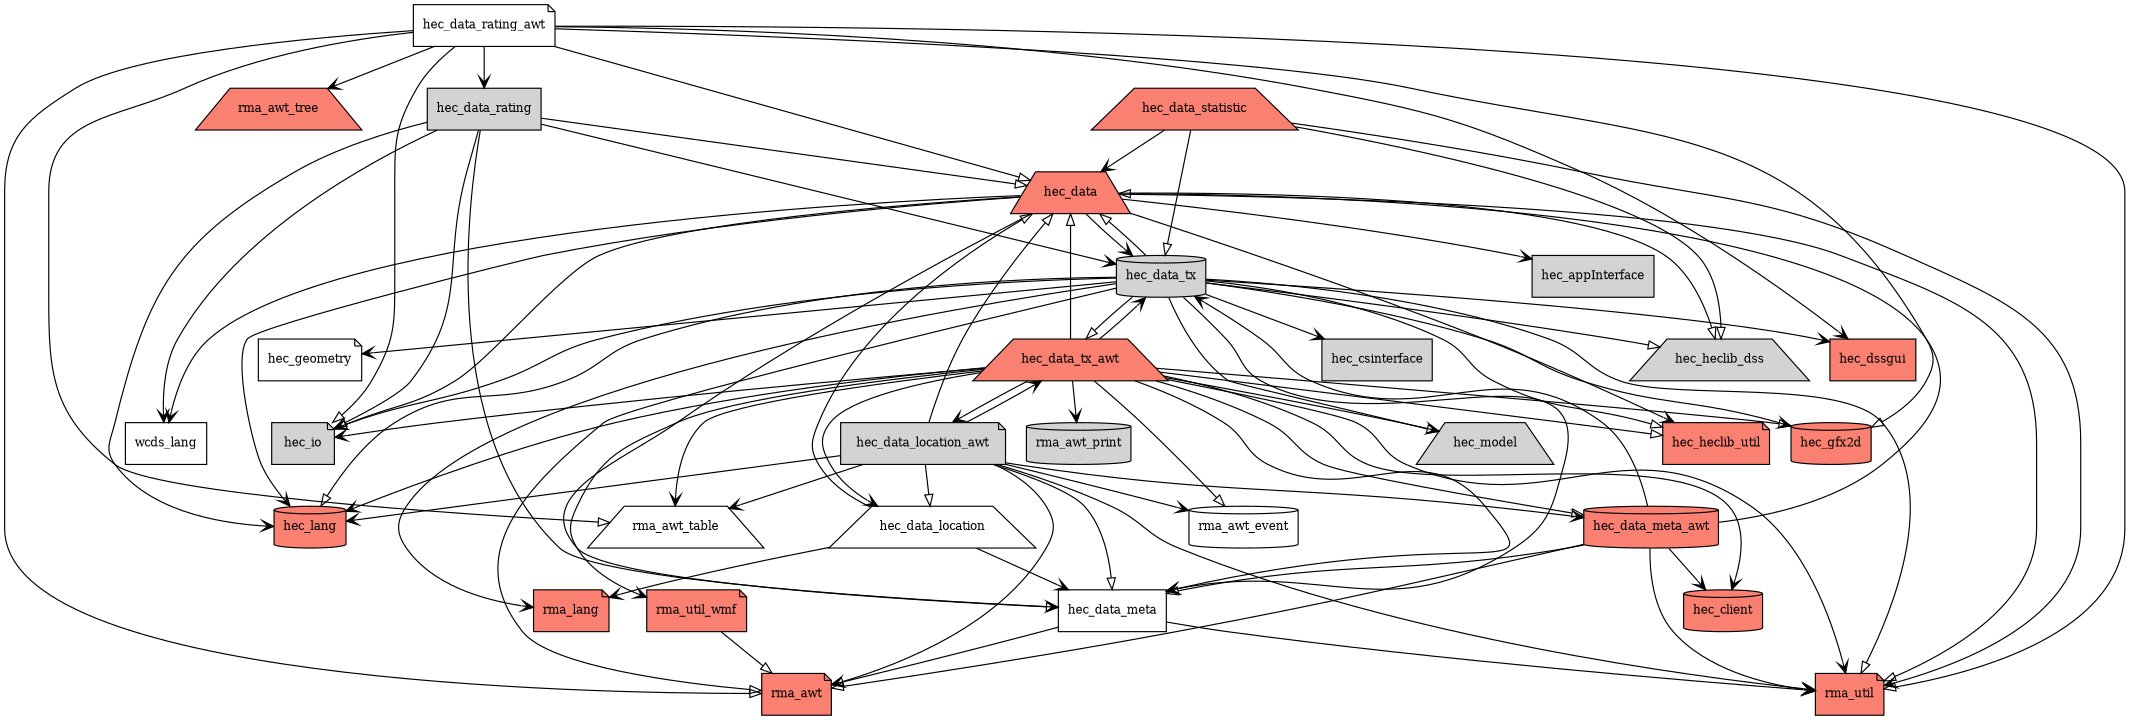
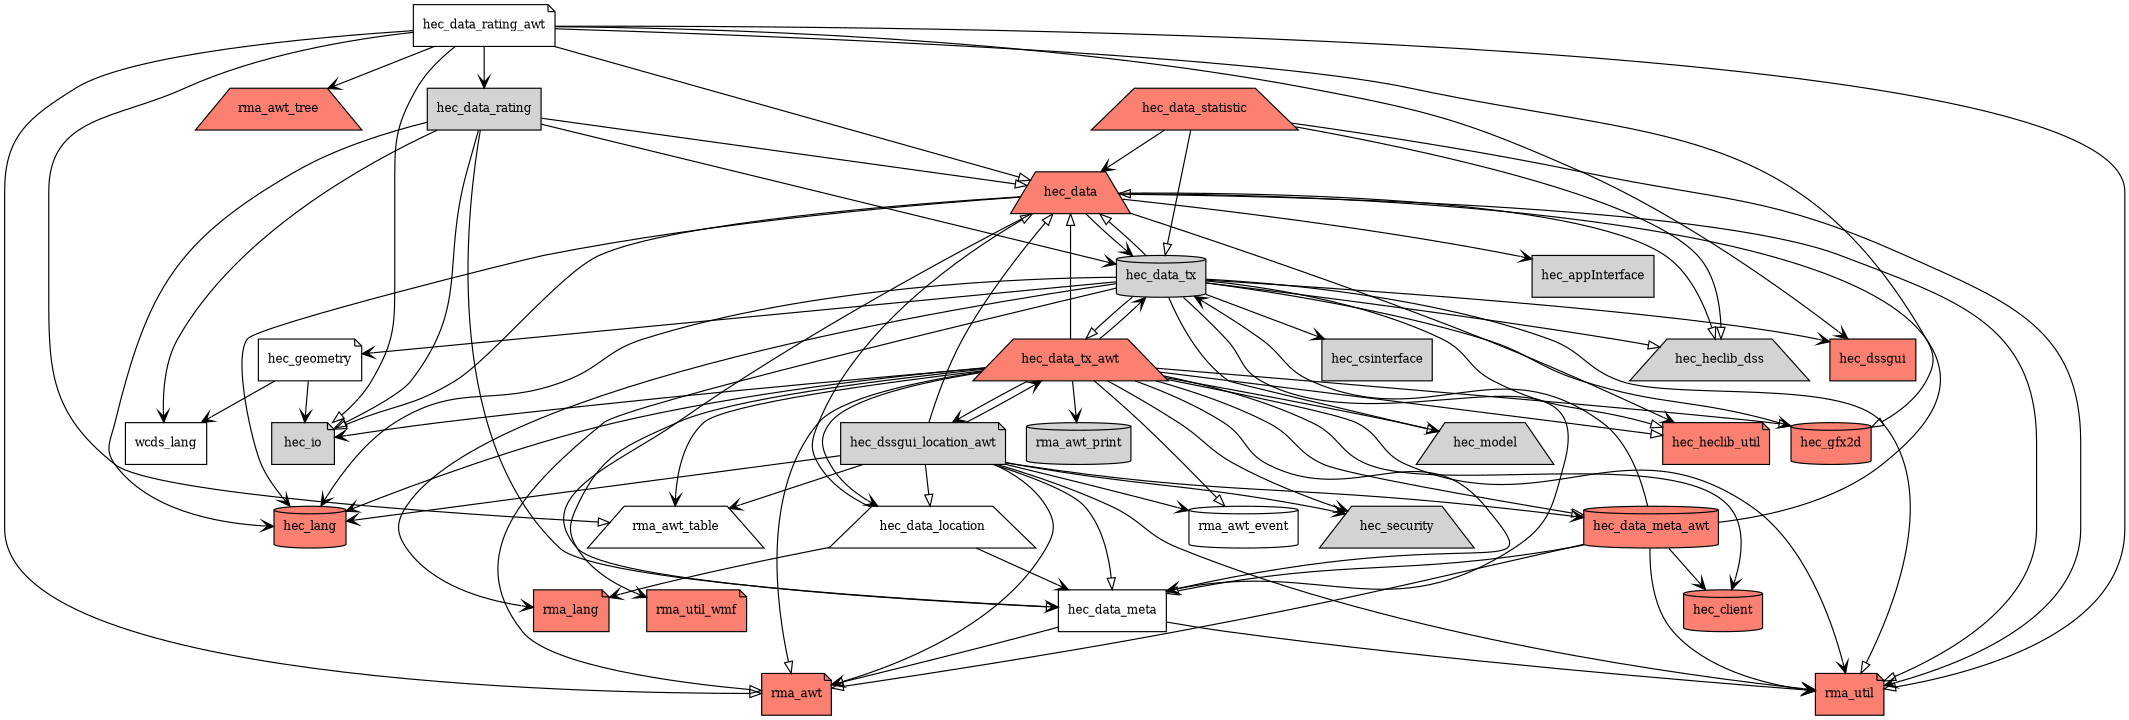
  digraph {
    node [fillcolor=salmon fontsize=10.0 shape=trapezium style=filled]
    edge [arrowhead=vee]
    hec_appInterface [fillcolor=lightgrey shape=box]
    hec_data
    hec_data_meta [fillcolor=white shape=box]
    hec_data_tx [fillcolor=lightgrey shape=cylinder]
    hec_heclib_dss [fillcolor=lightgrey]
    hec_heclib_util [shape=note]
    hec_io [fillcolor=lightgrey shape=note]
    hec_lang [shape=cylinder]
    rma_util [shape=note]
    wcds_lang [fillcolor=white shape=box]
    rma_awt [shape=note]
    rma_lang [shape=note]
    hec_data_tx_awt
    hec_dssgui [shape=box]
    hec_gfx2d [shape=cylinder]
    hec_csinterface [fillcolor=lightgrey shape=box]
    hec_geometry [fillcolor=white shape=note]
    hec_model [fillcolor=lightgrey]
    hec_data_location [fillcolor=white]
-   hec_data_location_awt [fillcolor=lightgrey shape=note]
+   hec_data_location_awt [fillcolor=lightgrey shape=note label=hec_dssgui_location_awt]
    hec_data_meta_awt [shape=cylinder]
+   hec_security [fillcolor=lightgrey]
    rma_awt_event [fillcolor=white shape=cylinder]
    rma_awt_table [fillcolor=white]
    hec_client [shape=cylinder]
    rma_awt_print [fillcolor=lightgrey shape=cylinder]
    rma_util_wmf [shape=note]
    hec_data_rating [fillcolor=lightgrey shape=box]
    hec_data_rating_awt [fillcolor=white shape=note]
    rma_awt_tree
    hec_data_statistic
    hec_data -> hec_appInterface
    hec_data -> hec_data_meta [arrowhead=onormal]
    hec_data -> hec_data_tx
    hec_data -> hec_heclib_dss [arrowhead=onormal]
    hec_data -> hec_heclib_util
    hec_data -> hec_io [arrowhead=onormal]
    hec_data -> hec_lang
    hec_data -> rma_util [arrowhead=onormal]
-   hec_data -> wcds_lang
+   hec_geometry -> wcds_lang
    hec_data_meta -> rma_util
    hec_data_meta -> rma_awt
    hec_data_tx -> hec_data [arrowhead=onormal]
    hec_data_tx -> hec_data_meta
    hec_data_tx -> hec_heclib_dss [arrowhead=onormal]
    hec_data_tx -> hec_heclib_util [arrowhead=onormal]
-   hec_data_tx -> hec_io
-   hec_data_tx -> hec_lang [arrowhead=onormal]
+   hec_geometry -> hec_io
+   hec_data_tx -> hec_lang
    hec_data_tx -> rma_util [arrowhead=onormal]
    hec_data_tx -> rma_awt [arrowhead=onormal]
    hec_data_tx -> rma_lang
    hec_data_tx -> hec_data_tx_awt [arrowhead=onormal]
    hec_data_tx -> hec_dssgui
    hec_data_tx -> hec_gfx2d
    hec_data_tx -> hec_csinterface
    hec_data_tx -> hec_geometry
    hec_data_tx -> hec_model [arrowhead=onormal]
    hec_data_tx_awt -> hec_data [arrowhead=onormal]
    hec_data_tx_awt -> hec_data_meta
    hec_data_tx_awt -> hec_data_tx
    hec_data_tx_awt -> hec_heclib_util [arrowhead=onormal]
    hec_data_tx_awt -> hec_io
    hec_data_tx_awt -> hec_lang
    hec_data_tx_awt -> rma_util
-   rma_util_wmf -> rma_awt [arrowhead=onormal]
+   hec_data_tx_awt -> rma_awt [arrowhead=onormal]
    hec_data_tx_awt -> hec_gfx2d [arrowhead=onormal]
    hec_data_tx_awt -> hec_model
    hec_data_tx_awt -> hec_data_location
    hec_data_tx_awt -> hec_data_location_awt
    hec_data_tx_awt -> hec_data_meta_awt [arrowhead=onormal]
+   hec_data_tx_awt -> hec_security
    hec_data_tx_awt -> rma_awt_event [arrowhead=onormal]
    hec_data_tx_awt -> rma_awt_table
    hec_data_tx_awt -> hec_client
    hec_data_tx_awt -> rma_awt_print
    hec_data_tx_awt -> rma_util_wmf
    hec_data_location -> hec_data [arrowhead=onormal]
    hec_data_location -> hec_data_meta
    hec_data_location -> rma_lang
    hec_data_location_awt -> hec_data [arrowhead=onormal]
    hec_data_location_awt -> hec_data_meta [arrowhead=onormal]
    hec_data_location_awt -> hec_lang
    hec_data_location_awt -> rma_util
    hec_data_location_awt -> rma_awt [arrowhead=onormal]
    hec_data_location_awt -> hec_data_tx_awt
    hec_data_location_awt -> hec_data_location [arrowhead=onormal]
    hec_data_location_awt -> hec_data_meta_awt
+   hec_data_location_awt -> hec_security
    hec_data_location_awt -> rma_awt_event
    hec_data_location_awt -> rma_awt_table
    hec_data_meta_awt -> hec_data [arrowhead=onormal]
    hec_data_meta_awt -> hec_data_meta [arrowhead=onormal]
    hec_data_meta_awt -> hec_data_tx
    hec_data_meta_awt -> rma_util
    hec_data_meta_awt -> rma_awt [arrowhead=onormal]
    hec_data_meta_awt -> hec_client
    hec_data_rating -> hec_data [arrowhead=onormal]
    hec_data_rating -> hec_data_meta
    hec_data_rating -> hec_data_tx
    hec_data_rating -> hec_io [arrowhead=onormal]
    hec_data_rating -> hec_lang
    hec_data_rating -> wcds_lang
    hec_data_rating_awt -> hec_data [arrowhead=onormal]
    hec_data_rating_awt -> hec_io [arrowhead=onormal]
    hec_data_rating_awt -> rma_util [arrowhead=onormal]
    hec_data_rating_awt -> rma_awt [arrowhead=onormal]
    hec_data_rating_awt -> hec_dssgui
    hec_data_rating_awt -> hec_gfx2d [arrowhead=onormal]
    hec_data_rating_awt -> rma_awt_table [arrowhead=onormal]
    hec_data_rating_awt -> hec_data_rating
    hec_data_rating_awt -> rma_awt_tree
    hec_data_statistic -> hec_data
    hec_data_statistic -> hec_data_tx [arrowhead=onormal]
    hec_data_statistic -> hec_heclib_dss [arrowhead=onormal]
    hec_data_statistic -> rma_util
  }
